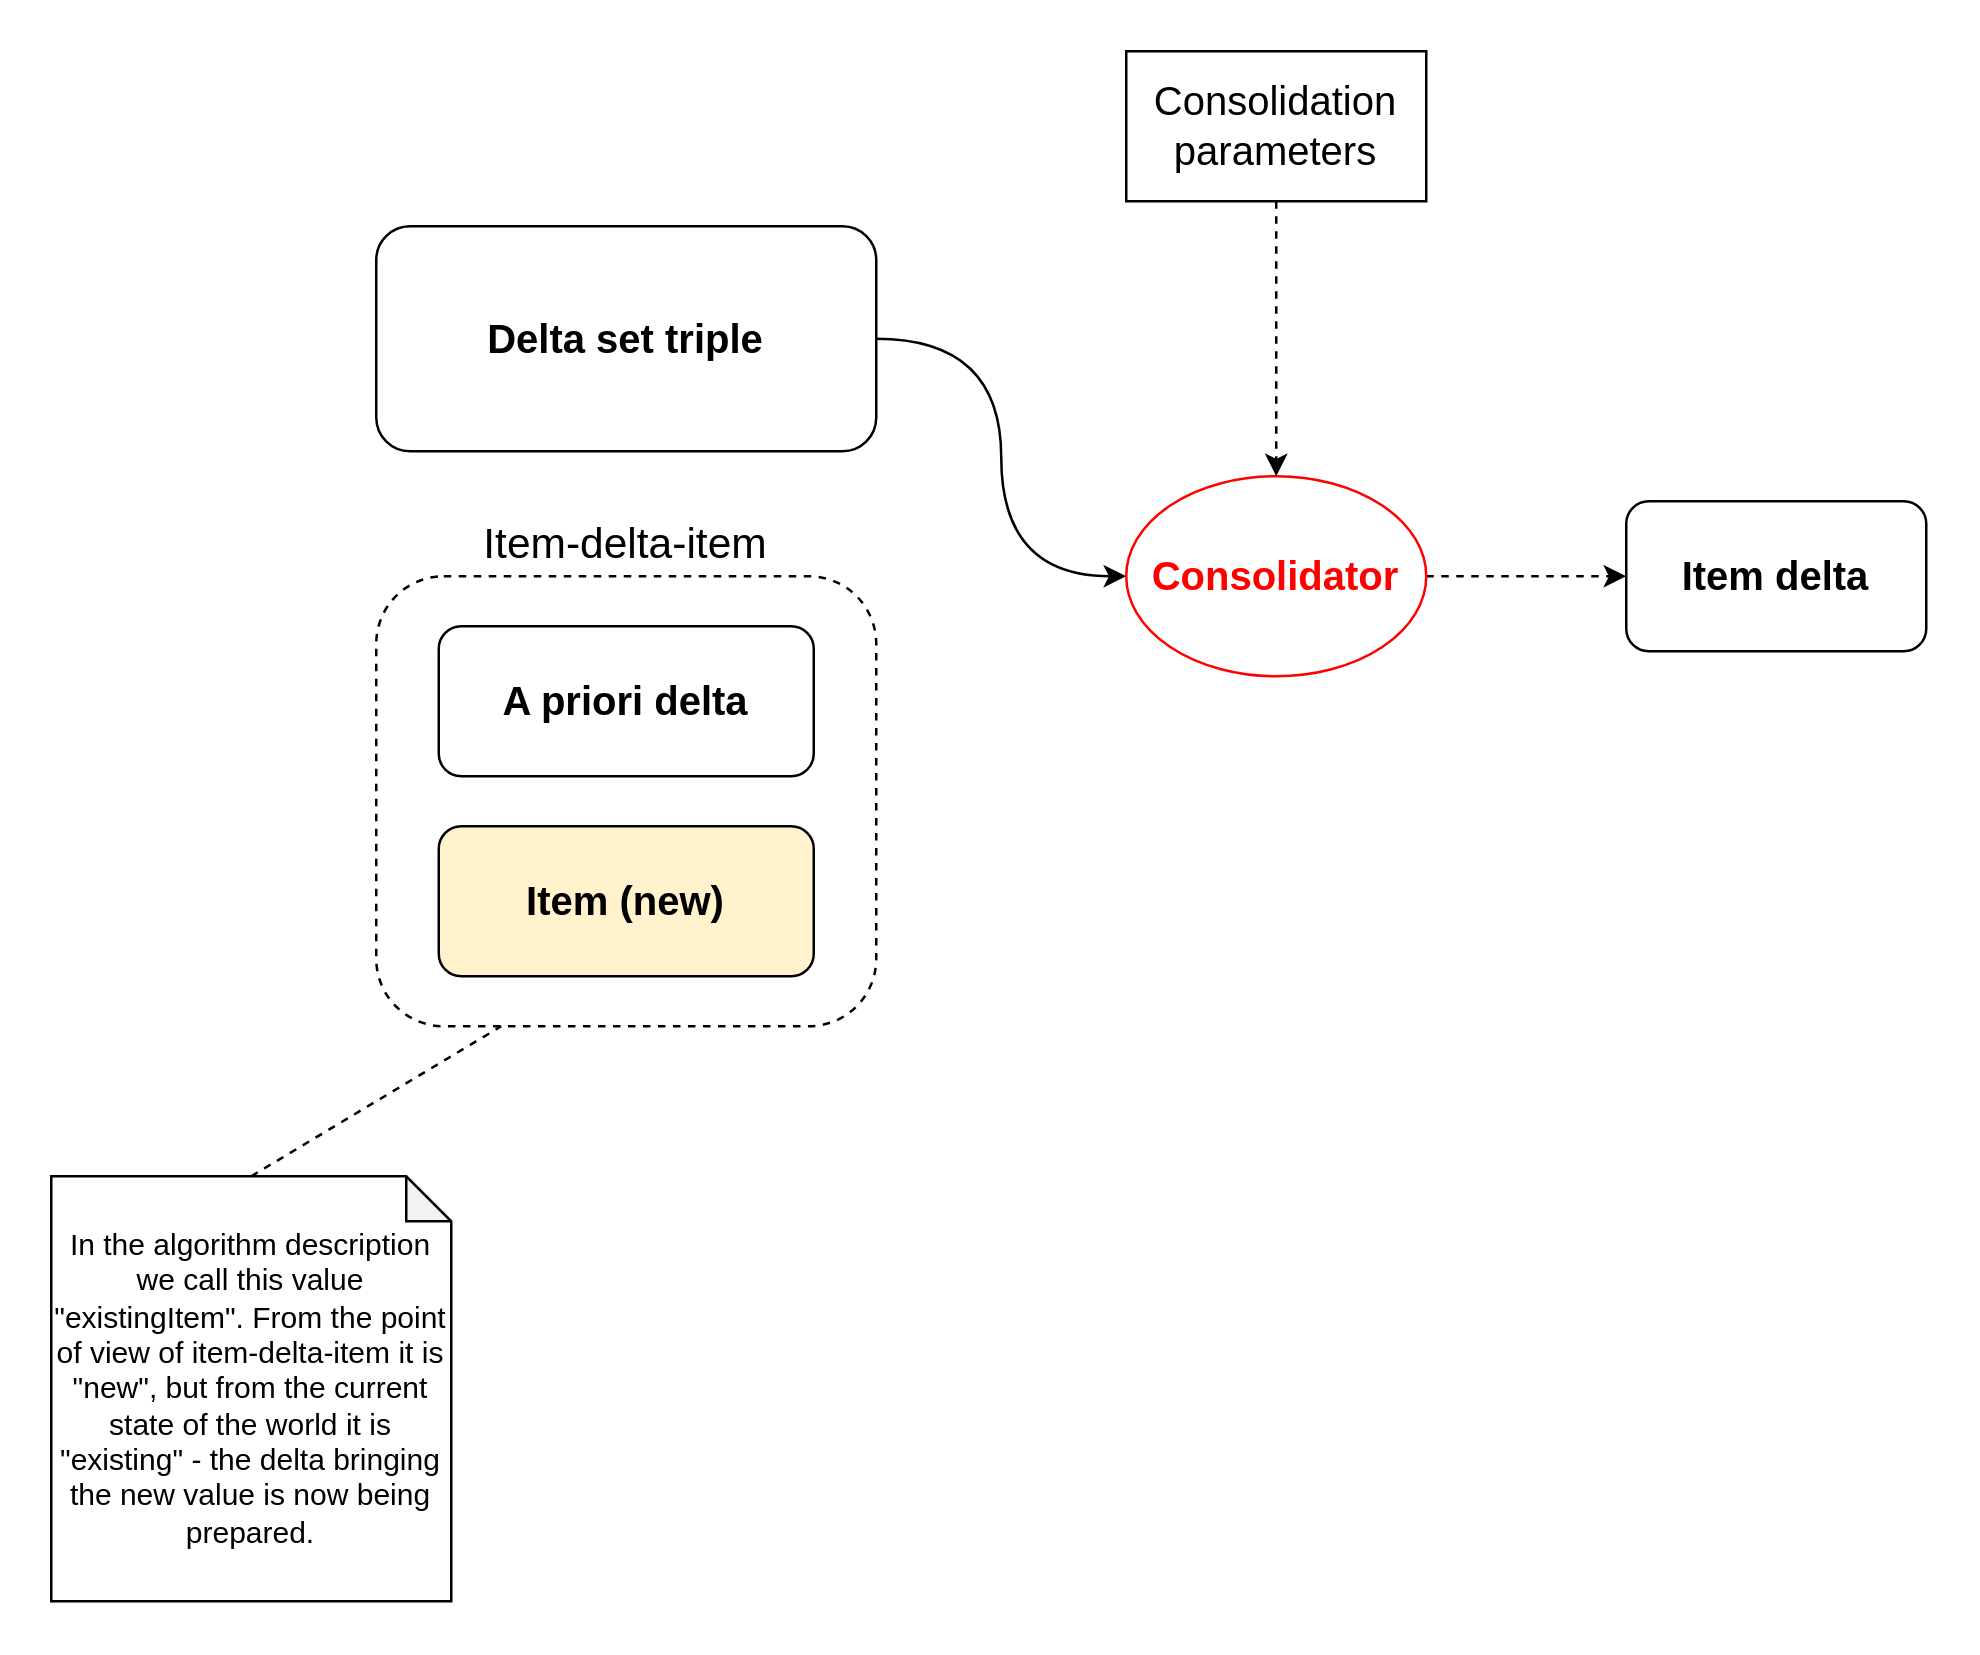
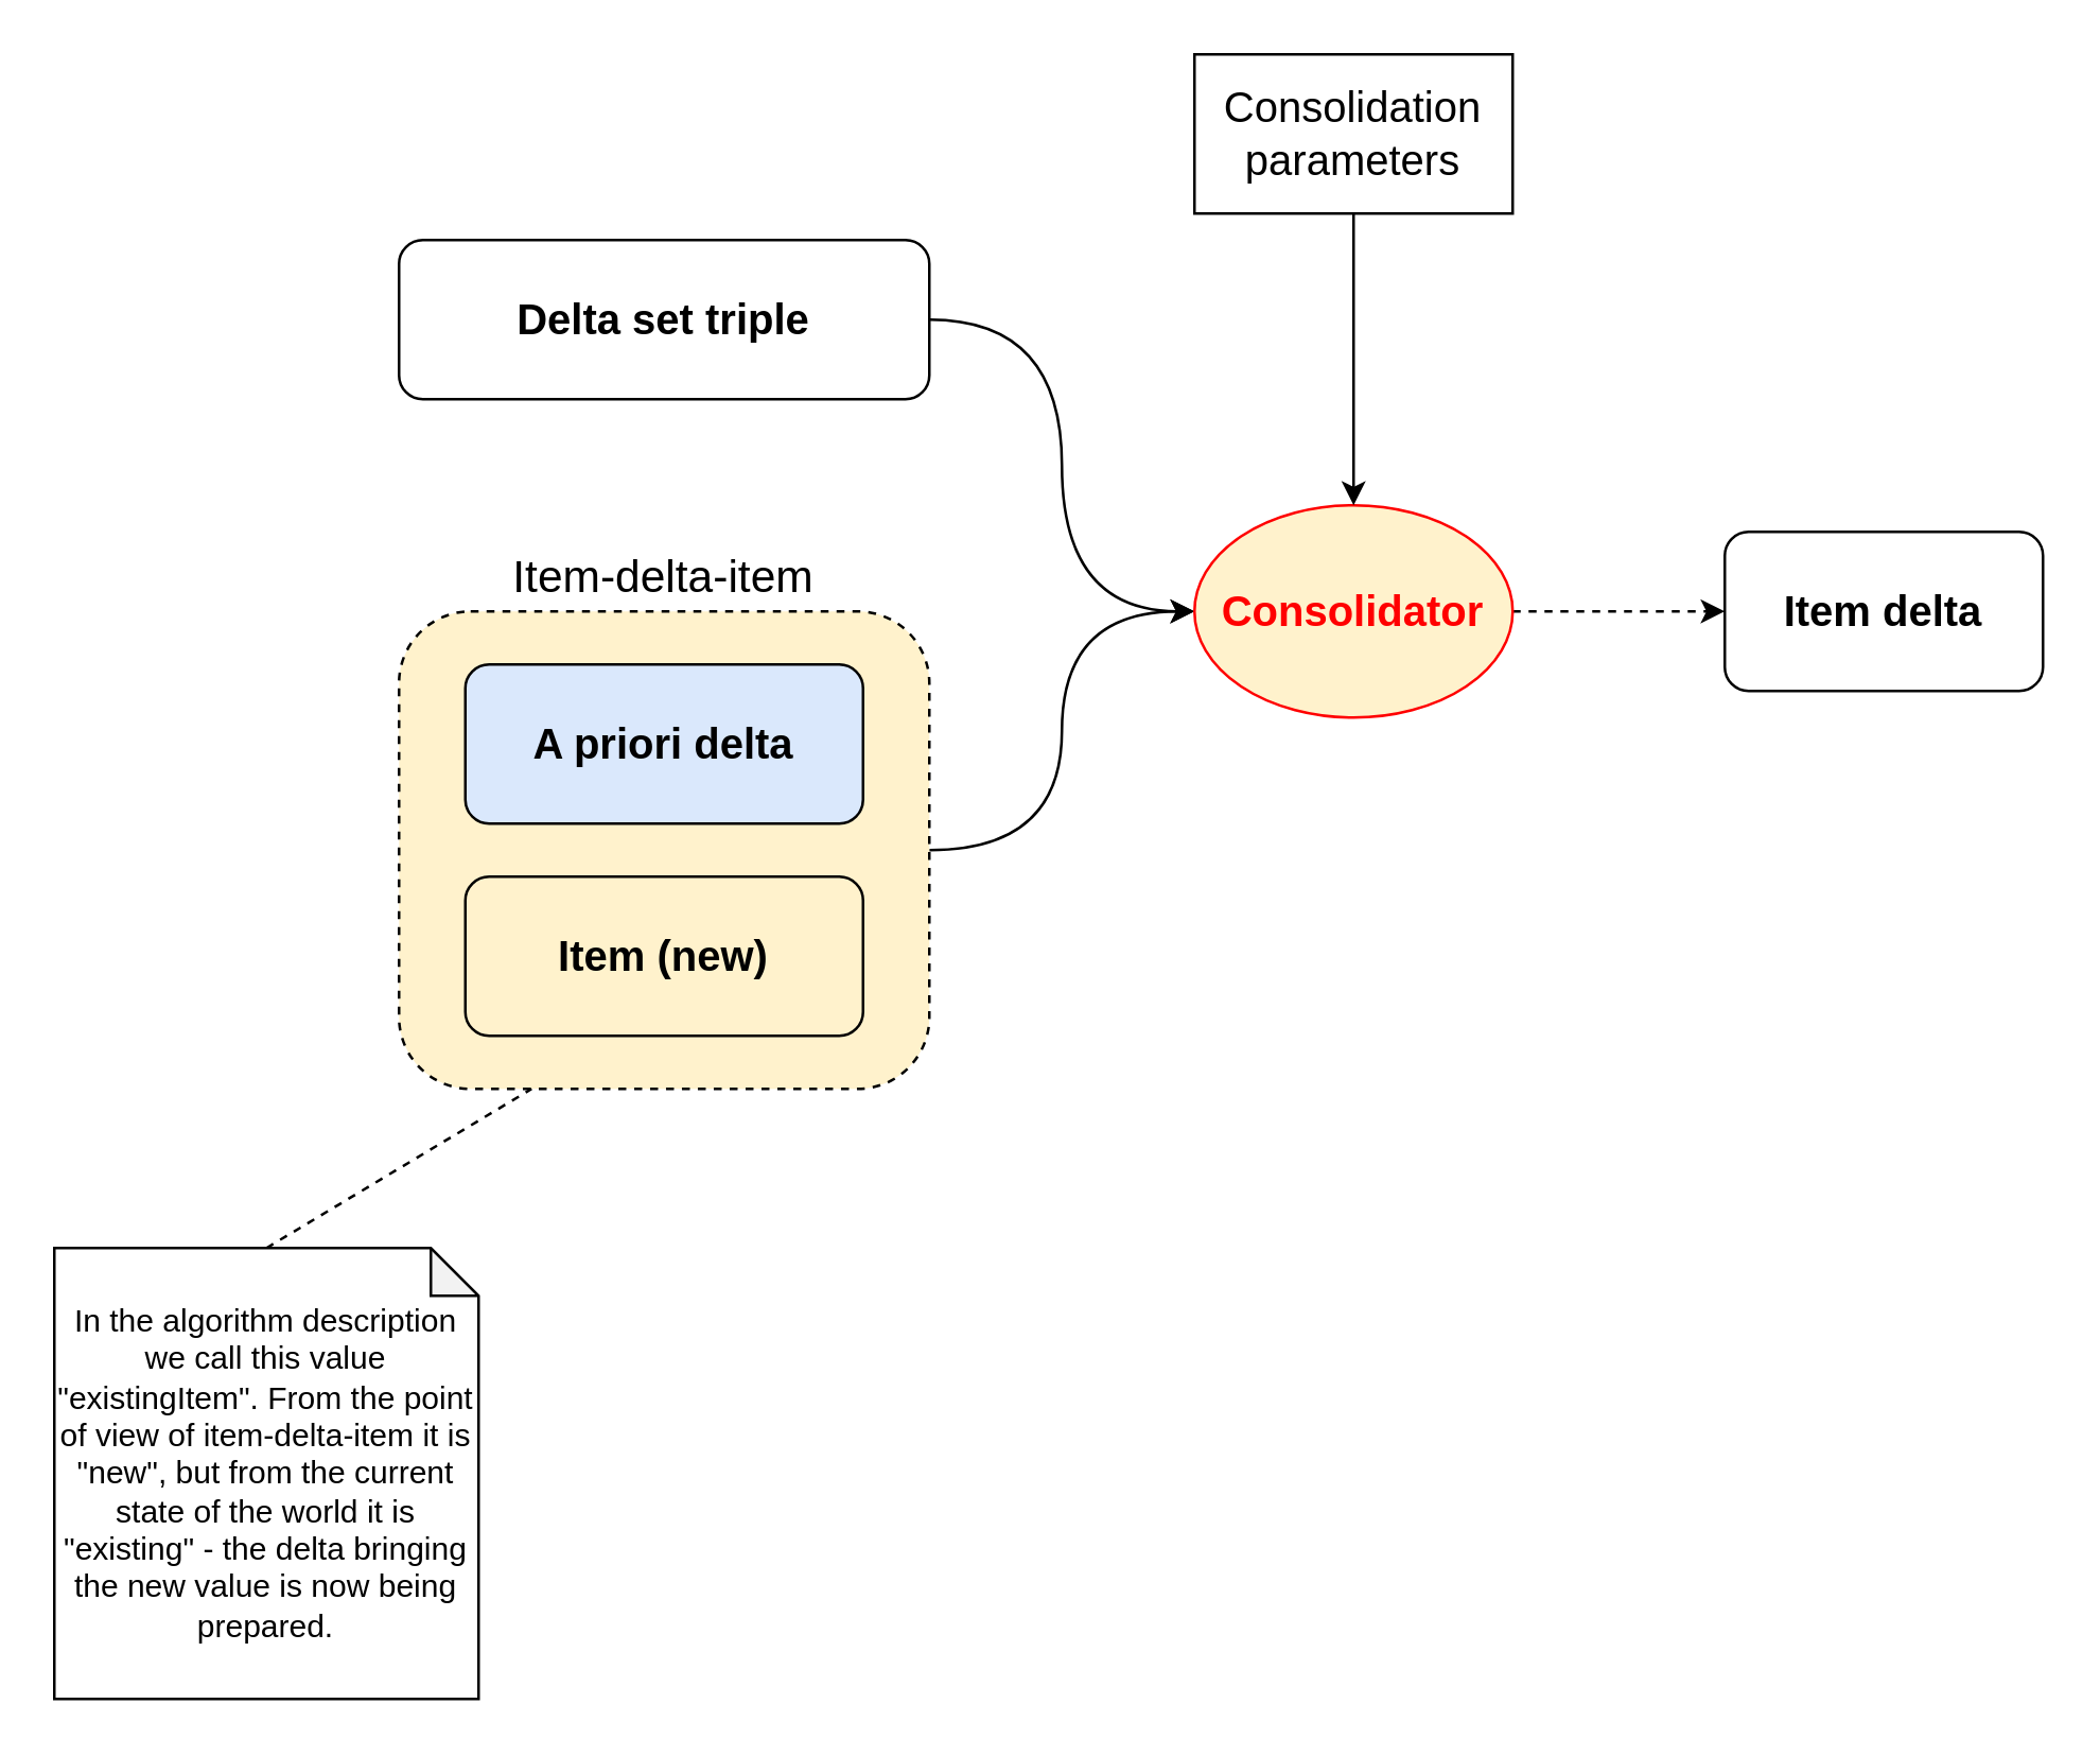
  <mxCell id="0" />
  <mxCell id="1" parent="0" />
- <mxCell id="3" value="&lt;font style=&quot;font-size: 17px&quot;&gt;Item-delta-item&lt;/font&gt;" style="rounded=1;whiteSpace=wrap;html=1;labelPosition=center;verticalLabelPosition=top;align=center;verticalAlign=bottom;dashed=1;" parent="1" vertex="1"><mxGeometry x="150" y="230" width="200" height="180" as="geometry" /></mxCell>
+ <mxCell id="2" style="edgeStyle=orthogonalEdgeStyle;curved=1;rounded=0;orthogonalLoop=1;jettySize=auto;html=1;exitX=1;exitY=0.5;exitDx=0;exitDy=0;" edge="1" parent="1" source="3" target="9"><mxGeometry relative="1" as="geometry" /></mxCell>
+ <mxCell id="3" value="&lt;font style=&quot;font-size: 17px&quot;&gt;Item-delta-item&lt;/font&gt;" style="rounded=1;whiteSpace=wrap;html=1;labelPosition=center;verticalLabelPosition=top;align=center;verticalAlign=bottom;dashed=1;fillColor=#fff2cc;" parent="1" vertex="1"><mxGeometry x="150" y="230" width="200" height="180" as="geometry" /></mxCell>
  <mxCell id="4" value="Item (new)" style="rounded=1;whiteSpace=wrap;html=1;fontSize=16;fontStyle=1;fillColor=#fff2cc;" parent="1" vertex="1"><mxGeometry x="175" y="330" width="150" height="60" as="geometry" /></mxCell>
  <mxCell id="5" style="edgeStyle=orthogonalEdgeStyle;rounded=0;orthogonalLoop=1;jettySize=auto;html=1;exitX=1;exitY=0.5;exitDx=0;exitDy=0;entryX=0;entryY=0.5;entryDx=0;entryDy=0;curved=1;" parent="1" source="6" target="9" edge="1"><mxGeometry relative="1" as="geometry" /></mxCell>
- <mxCell id="6" value="Delta set triple" style="rounded=1;whiteSpace=wrap;html=1;fontSize=16;fontStyle=1" parent="1" vertex="1"><mxGeometry x="150" y="90" width="200" height="90" as="geometry" /></mxCell>
- <mxCell id="7" value="A priori delta" style="rounded=1;whiteSpace=wrap;html=1;fontSize=16;fontStyle=1" parent="1" vertex="1"><mxGeometry x="175" y="250" width="150" height="60" as="geometry" /></mxCell>
+ <mxCell id="6" value="Delta set triple" style="rounded=1;whiteSpace=wrap;html=1;fontSize=16;fontStyle=1" parent="1" vertex="1"><mxGeometry x="150" y="90" width="200" height="60" as="geometry" /></mxCell>
+ <mxCell id="7" value="A priori delta" style="rounded=1;whiteSpace=wrap;html=1;fontSize=16;fontStyle=1;fillColor=#dae8fc;" parent="1" vertex="1"><mxGeometry x="175" y="250" width="150" height="60" as="geometry" /></mxCell>
  <mxCell id="8" style="edgeStyle=orthogonalEdgeStyle;rounded=0;orthogonalLoop=1;jettySize=auto;html=1;exitX=1;exitY=0.5;exitDx=0;exitDy=0;entryX=0;entryY=0.5;entryDx=0;entryDy=0;dashed=1;" parent="1" source="9" target="12" edge="1"><mxGeometry relative="1" as="geometry" /></mxCell>
- <mxCell id="9" value="&lt;div&gt;Consolidator&lt;/div&gt;" style="ellipse;whiteSpace=wrap;html=1;fontSize=16;fontColor=#FF0000;fontStyle=1;strokeColor=#FF0000;" parent="1" vertex="1"><mxGeometry x="450" y="190" width="120" height="80" as="geometry" /></mxCell>
- <mxCell id="10" style="edgeStyle=orthogonalEdgeStyle;rounded=0;orthogonalLoop=1;jettySize=auto;html=1;exitX=0.5;exitY=1;exitDx=0;exitDy=0;entryX=0.5;entryY=0;entryDx=0;entryDy=0;dashed=1;" parent="1" source="11" target="9" edge="1"><mxGeometry relative="1" as="geometry" /></mxCell>
+ <mxCell id="9" value="&lt;div&gt;Consolidator&lt;/div&gt;" style="ellipse;whiteSpace=wrap;html=1;fontSize=16;fontColor=#FF0000;fontStyle=1;strokeColor=#FF0000;fillColor=#fff2cc;" parent="1" vertex="1"><mxGeometry x="450" y="190" width="120" height="80" as="geometry" /></mxCell>
+ <mxCell id="10" style="edgeStyle=orthogonalEdgeStyle;rounded=0;orthogonalLoop=1;jettySize=auto;html=1;exitX=0.5;exitY=1;exitDx=0;exitDy=0;entryX=0.5;entryY=0;entryDx=0;entryDy=0;" parent="1" source="11" target="9" edge="1"><mxGeometry relative="1" as="geometry" /></mxCell>
  <mxCell id="11" value="Consolidation parameters" style="whiteSpace=wrap;html=1;fontSize=16;rounded=0;" parent="1" vertex="1"><mxGeometry x="450" y="20" width="120" height="60" as="geometry" /></mxCell>
  <mxCell id="12" value="Item delta" style="rounded=1;whiteSpace=wrap;html=1;fontSize=16;fontStyle=1" parent="1" vertex="1"><mxGeometry x="650" y="200" width="120" height="60" as="geometry" /></mxCell>
  <mxCell id="13" style="rounded=0;orthogonalLoop=1;jettySize=auto;html=1;exitX=0.5;exitY=0;exitDx=0;exitDy=0;exitPerimeter=0;entryX=0.25;entryY=1;entryDx=0;entryDy=0;dashed=1;endArrow=none;endFill=0;" edge="1" parent="1" source="14" target="3"><mxGeometry relative="1" as="geometry" /></mxCell>
  <mxCell id="14" value="In the algorithm description we call this value &quot;existingItem&quot;. From the point of view of item-delta-item it is &quot;new&quot;, but from the current state of the world it is &quot;existing&quot; - the delta bringing the new value is now being prepared." style="shape=note;whiteSpace=wrap;html=1;backgroundOutline=1;darkOpacity=0.05;size=18;" vertex="1" parent="1"><mxGeometry x="20" y="470" width="160" height="170" as="geometry" /></mxCell>
